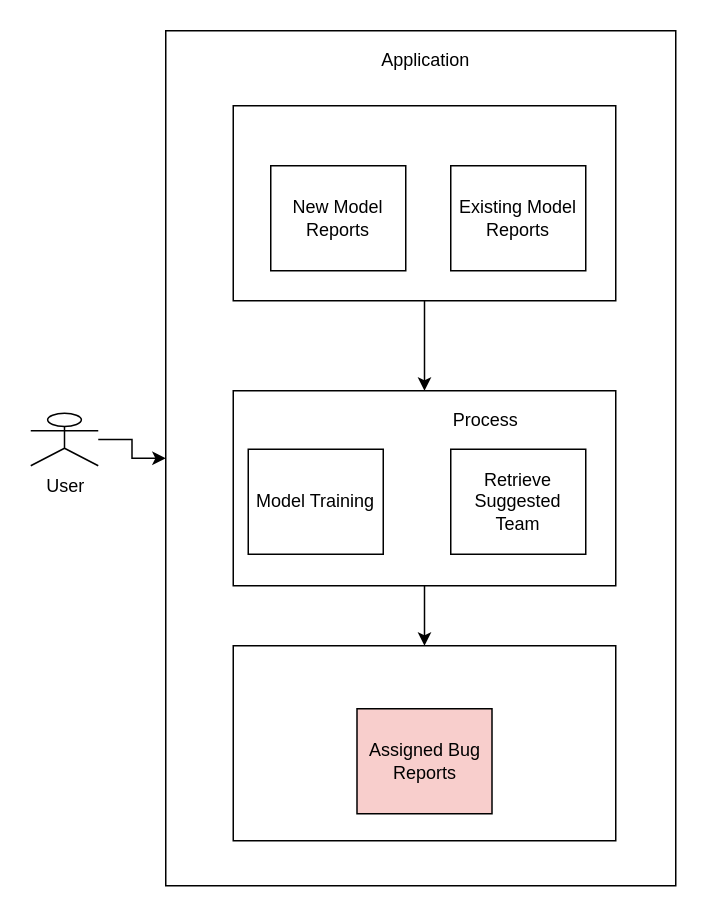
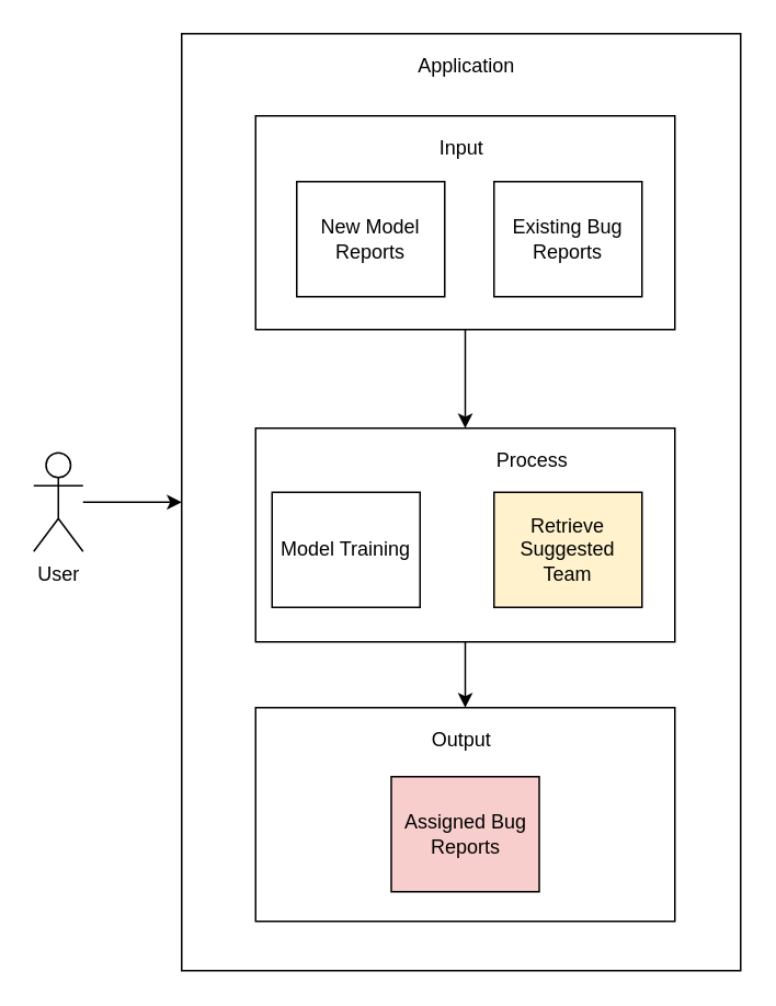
  <mxCell id="0" />
  <mxCell id="1" parent="0" />
  <mxCell id="2" value="" style="rounded=0;whiteSpace=wrap;html=1;" vertex="1" parent="1"><mxGeometry x="110" y="20" width="340" height="570" as="geometry" /></mxCell>
  <mxCell id="3" value="Application" style="text;html=1;align=center;verticalAlign=middle;resizable=0;points=[];autosize=1;strokeColor=none;fillColor=none;" vertex="1" parent="1"><mxGeometry x="247.5" y="30" width="70" height="20" as="geometry" /></mxCell>
  <mxCell id="4" style="edgeStyle=orthogonalEdgeStyle;rounded=0;orthogonalLoop=1;jettySize=auto;html=1;entryX=0.5;entryY=0;entryDx=0;entryDy=0;" edge="1" parent="1" source="5" target="7"><mxGeometry relative="1" as="geometry" /></mxCell>
  <mxCell id="5" value="" style="rounded=0;whiteSpace=wrap;html=1;" vertex="1" parent="1"><mxGeometry x="155" y="70" width="255" height="130" as="geometry" /></mxCell>
  <mxCell id="6" style="edgeStyle=orthogonalEdgeStyle;rounded=0;orthogonalLoop=1;jettySize=auto;html=1;entryX=0.5;entryY=0;entryDx=0;entryDy=0;" edge="1" parent="1" source="7" target="8"><mxGeometry relative="1" as="geometry" /></mxCell>
  <mxCell id="7" value="" style="rounded=0;whiteSpace=wrap;html=1;" vertex="1" parent="1"><mxGeometry x="155" y="260" width="255" height="130" as="geometry" /></mxCell>
  <mxCell id="8" value="" style="rounded=0;whiteSpace=wrap;html=1;" vertex="1" parent="1"><mxGeometry x="155" y="430" width="255" height="130" as="geometry" /></mxCell>
  <mxCell id="9" value="New Model Reports" style="rounded=0;whiteSpace=wrap;html=1;" vertex="1" parent="1"><mxGeometry x="180" y="110" width="90" height="70" as="geometry" /></mxCell>
- <mxCell id="10" value="Existing Model Reports" style="rounded=0;whiteSpace=wrap;html=1;" vertex="1" parent="1"><mxGeometry x="300" y="110" width="90" height="70" as="geometry" /></mxCell>
+ <mxCell id="10" value="Existing Bug Reports" style="rounded=0;whiteSpace=wrap;html=1;" vertex="1" parent="1"><mxGeometry x="300" y="110" width="90" height="70" as="geometry" /></mxCell>
  <mxCell id="11" value="Model Training" style="rounded=0;whiteSpace=wrap;html=1;" vertex="1" parent="1"><mxGeometry x="165" y="299" width="90" height="70" as="geometry" /></mxCell>
- <mxCell id="12" value="Retrieve Suggested Team" style="rounded=0;whiteSpace=wrap;html=1;" vertex="1" parent="1"><mxGeometry x="300" y="299" width="90" height="70" as="geometry" /></mxCell>
+ <mxCell id="12" value="Retrieve Suggested Team" style="rounded=0;whiteSpace=wrap;html=1;fillColor=#fff2cc;" vertex="1" parent="1"><mxGeometry x="300" y="299" width="90" height="70" as="geometry" /></mxCell>
  <mxCell id="13" value="Assigned Bug Reports" style="rounded=0;whiteSpace=wrap;html=1;fillColor=#f8cecc;" vertex="1" parent="1"><mxGeometry x="237.5" y="472" width="90" height="70" as="geometry" /></mxCell>
+ <mxCell id="14" value="Input" style="text;html=1;align=center;verticalAlign=middle;resizable=0;points=[];autosize=1;strokeColor=none;fillColor=none;" vertex="1" parent="1"><mxGeometry x="260" y="80" width="40" height="20" as="geometry" /></mxCell>
  <mxCell id="15" value="Process" style="text;html=1;align=center;verticalAlign=middle;resizable=0;points=[];autosize=1;strokeColor=none;fillColor=none;" vertex="1" parent="1"><mxGeometry x="292.5" y="270" width="60" height="20" as="geometry" /></mxCell>
+ <mxCell id="16" value="Output" style="text;html=1;align=center;verticalAlign=middle;resizable=0;points=[];autosize=1;strokeColor=none;fillColor=none;" vertex="1" parent="1"><mxGeometry x="255" y="440" width="50" height="20" as="geometry" /></mxCell>
  <mxCell id="17" style="edgeStyle=orthogonalEdgeStyle;rounded=0;orthogonalLoop=1;jettySize=auto;html=1;" edge="1" parent="1" source="18" target="2"><mxGeometry relative="1" as="geometry" /></mxCell>
- <mxCell id="18" value="User" style="shape=umlActor;verticalLabelPosition=bottom;verticalAlign=top;html=1;outlineConnect=0;" vertex="1" parent="1"><mxGeometry x="20" y="275" width="45" height="35" as="geometry" /></mxCell>
+ <mxCell id="18" value="User" style="shape=umlActor;verticalLabelPosition=bottom;verticalAlign=top;html=1;outlineConnect=0;" vertex="1" parent="1"><mxGeometry x="20" y="275" width="30" height="60" as="geometry" /></mxCell>
